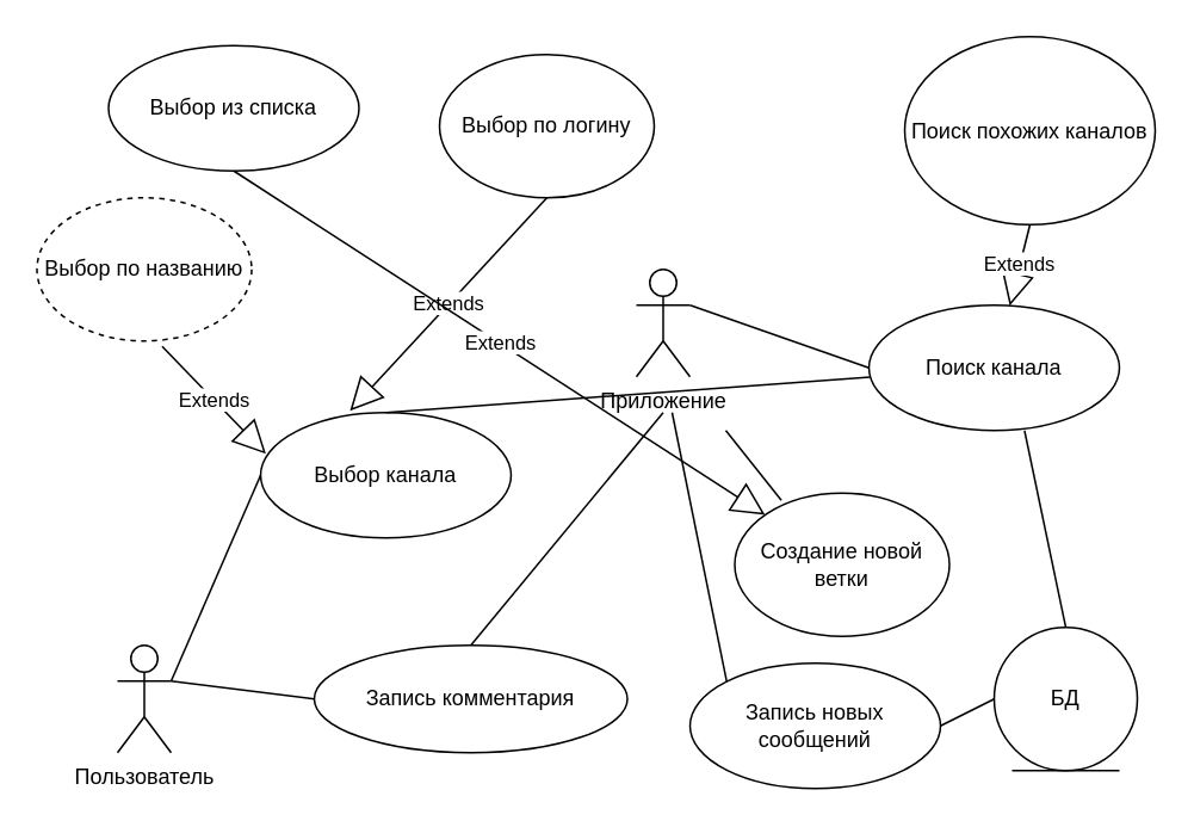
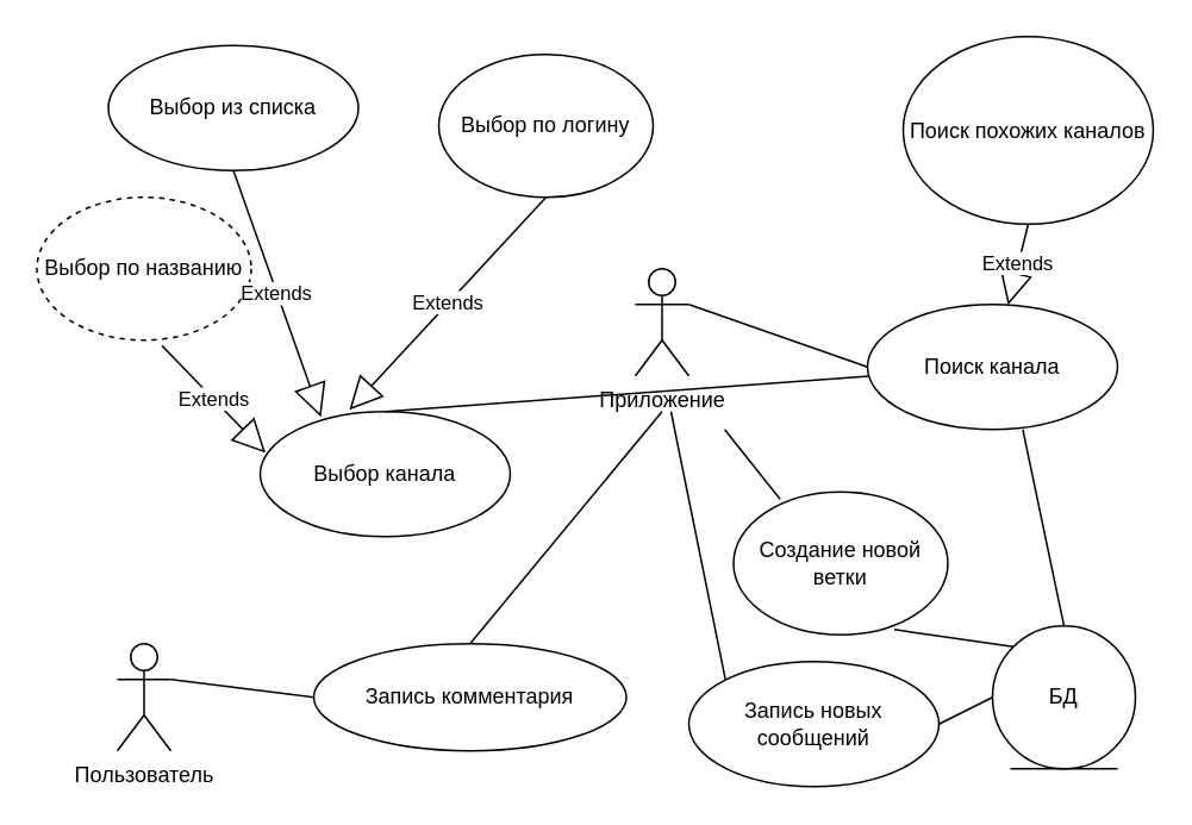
  <mxCell id="0" />
  <mxCell id="1" parent="0" />
  <mxCell id="2" value="Пользователь" style="shape=umlActor;verticalLabelPosition=bottom;labelBackgroundColor=#ffffff;verticalAlign=top;html=1;outlineConnect=0;" vertex="1" parent="1"><mxGeometry x="65" y="360" width="30" height="60" as="geometry" /></mxCell>
  <mxCell id="3" value="Приложение" style="shape=umlActor;verticalLabelPosition=bottom;labelBackgroundColor=#ffffff;verticalAlign=top;html=1;outlineConnect=0;" vertex="1" parent="1"><mxGeometry x="355" y="150" width="30" height="60" as="geometry" /></mxCell>
  <mxCell id="4" value="БД" style="ellipse;shape=umlEntity;whiteSpace=wrap;html=1;" vertex="1" parent="1"><mxGeometry x="555" y="350" width="80" height="80" as="geometry" /></mxCell>
  <mxCell id="5" value="Выбор канала" style="ellipse;whiteSpace=wrap;html=1;" vertex="1" parent="1"><mxGeometry x="145" y="230" width="140" height="70" as="geometry" /></mxCell>
- <mxCell id="6" value="" style="endArrow=none;html=1;exitX=1;exitY=0.333;exitDx=0;exitDy=0;exitPerimeter=0;entryX=0;entryY=0.5;entryDx=0;entryDy=0;" edge="1" parent="1" source="2" target="5"><mxGeometry width="50" height="50" relative="1" as="geometry"><mxPoint x="45" y="510" as="sourcePoint" /><mxPoint x="95" y="460" as="targetPoint" /></mxGeometry></mxCell>
  <mxCell id="7" value="" style="endArrow=none;html=1;exitX=0.5;exitY=0;exitDx=0;exitDy=0;" edge="1" parent="1" source="5" target="15"><mxGeometry width="50" height="50" relative="1" as="geometry"><mxPoint x="265" y="220" as="sourcePoint" /><mxPoint x="315" y="170" as="targetPoint" /></mxGeometry></mxCell>
  <mxCell id="8" value="Выбор по названию" style="ellipse;whiteSpace=wrap;html=1;dashed=1;" vertex="1" parent="1"><mxGeometry x="20" y="110" width="120" height="80" as="geometry" /></mxCell>
  <mxCell id="9" value="Выбор по логину" style="ellipse;whiteSpace=wrap;html=1;" vertex="1" parent="1"><mxGeometry x="245" y="30" width="120" height="80" as="geometry" /></mxCell>
  <mxCell id="10" value="Extends" style="endArrow=block;endSize=16;endFill=0;html=1;exitX=0.583;exitY=1.038;exitDx=0;exitDy=0;exitPerimeter=0;entryX=0.021;entryY=0.329;entryDx=0;entryDy=0;entryPerimeter=0;" edge="1" parent="1" source="8" target="5"><mxGeometry width="160" relative="1" as="geometry"><mxPoint x="15" y="230" as="sourcePoint" /><mxPoint x="175" y="230" as="targetPoint" /></mxGeometry></mxCell>
  <mxCell id="11" value="Extends" style="endArrow=block;endSize=16;endFill=0;html=1;exitX=0.5;exitY=1;exitDx=0;exitDy=0;entryX=0.357;entryY=-0.014;entryDx=0;entryDy=0;entryPerimeter=0;" edge="1" parent="1" source="9" target="5"><mxGeometry width="160" relative="1" as="geometry"><mxPoint x="125.96" y="180.04" as="sourcePoint" /><mxPoint x="183.94" y="240.03" as="targetPoint" /></mxGeometry></mxCell>
  <mxCell id="12" value="Запись комментария" style="ellipse;whiteSpace=wrap;html=1;" vertex="1" parent="1"><mxGeometry x="175" y="360" width="175" height="60" as="geometry" /></mxCell>
  <mxCell id="13" value="" style="endArrow=none;html=1;exitX=1;exitY=0.333;exitDx=0;exitDy=0;exitPerimeter=0;entryX=0;entryY=0.5;entryDx=0;entryDy=0;" edge="1" parent="1" source="2" target="12"><mxGeometry width="50" height="50" relative="1" as="geometry"><mxPoint x="125" y="420" as="sourcePoint" /><mxPoint x="175" y="370" as="targetPoint" /></mxGeometry></mxCell>
  <mxCell id="14" value="" style="endArrow=none;html=1;exitX=0.5;exitY=0;exitDx=0;exitDy=0;" edge="1" parent="1" source="12"><mxGeometry width="50" height="50" relative="1" as="geometry"><mxPoint x="315" y="370" as="sourcePoint" /><mxPoint x="370" y="230" as="targetPoint" /></mxGeometry></mxCell>
  <mxCell id="15" value="Поиск канала" style="ellipse;whiteSpace=wrap;html=1;" vertex="1" parent="1"><mxGeometry x="485" y="170" width="140" height="70" as="geometry" /></mxCell>
  <mxCell id="16" value="" style="endArrow=none;html=1;exitX=1;exitY=0.333;exitDx=0;exitDy=0;exitPerimeter=0;entryX=0;entryY=0.5;entryDx=0;entryDy=0;" edge="1" parent="1" source="3" target="15"><mxGeometry width="50" height="50" relative="1" as="geometry"><mxPoint x="415" y="180" as="sourcePoint" /><mxPoint x="465" y="130" as="targetPoint" /></mxGeometry></mxCell>
  <mxCell id="17" value="" style="endArrow=none;html=1;entryX=0.621;entryY=1;entryDx=0;entryDy=0;entryPerimeter=0;exitX=0.5;exitY=0;exitDx=0;exitDy=0;" edge="1" parent="1" source="4" target="15"><mxGeometry width="50" height="50" relative="1" as="geometry"><mxPoint x="565" y="330" as="sourcePoint" /><mxPoint x="615" y="280" as="targetPoint" /></mxGeometry></mxCell>
  <mxCell id="18" value="Выбор из списка" style="ellipse;whiteSpace=wrap;html=1;" vertex="1" parent="1"><mxGeometry x="60" y="25" width="140" height="70" as="geometry" /></mxCell>
- <mxCell id="19" value="Extends" style="endArrow=block;endSize=16;endFill=0;html=1;exitX=0.5;exitY=1;exitDx=0;exitDy=0;" edge="1" parent="1" source="18" target="20"><mxGeometry width="160" relative="1" as="geometry"><mxPoint x="146.96" y="110.04" as="sourcePoint" /><mxPoint x="204.94" y="170.03" as="targetPoint" /></mxGeometry></mxCell>
+ <mxCell id="19" value="Extends" style="endArrow=block;endSize=16;endFill=0;html=1;exitX=0.5;exitY=1;exitDx=0;exitDy=0;entryX=0.243;entryY=0.043;entryDx=0;entryDy=0;entryPerimeter=0;" edge="1" parent="1" source="18" target="5"><mxGeometry width="160" relative="1" as="geometry"><mxPoint x="146.96" y="110.04" as="sourcePoint" /><mxPoint x="204.94" y="170.03" as="targetPoint" /></mxGeometry></mxCell>
  <mxCell id="20" value="Создание новой ветки" style="ellipse;whiteSpace=wrap;html=1;" vertex="1" parent="1"><mxGeometry x="410" y="275" width="120" height="80" as="geometry" /></mxCell>
  <mxCell id="21" value="" style="endArrow=none;html=1;exitX=0.217;exitY=0.05;exitDx=0;exitDy=0;exitPerimeter=0;" edge="1" parent="1" source="20"><mxGeometry width="50" height="50" relative="1" as="geometry"><mxPoint x="385" y="270" as="sourcePoint" /><mxPoint x="405" y="240" as="targetPoint" /></mxGeometry></mxCell>
+ <mxCell id="22" value="" style="endArrow=none;html=1;exitX=0.75;exitY=0.963;exitDx=0;exitDy=0;exitPerimeter=0;entryX=0;entryY=0;entryDx=0;entryDy=0;" edge="1" parent="1" source="20" target="4"><mxGeometry width="50" height="50" relative="1" as="geometry"><mxPoint x="485" y="385" as="sourcePoint" /><mxPoint x="535" y="335" as="targetPoint" /></mxGeometry></mxCell>
  <mxCell id="23" value="Поиск похожих каналов" style="ellipse;whiteSpace=wrap;html=1;" vertex="1" parent="1"><mxGeometry x="505" y="20" width="140" height="105" as="geometry" /></mxCell>
  <mxCell id="24" value="Extends" style="endArrow=block;endSize=16;endFill=0;html=1;exitX=0.5;exitY=1;exitDx=0;exitDy=0;" edge="1" parent="1" source="23" target="15"><mxGeometry width="160" relative="1" as="geometry"><mxPoint x="465" y="140" as="sourcePoint" /><mxPoint x="625" y="140" as="targetPoint" /></mxGeometry></mxCell>
  <mxCell id="25" value="Запись новых сообщений" style="ellipse;whiteSpace=wrap;html=1;" vertex="1" parent="1"><mxGeometry x="385" y="370" width="140" height="70" as="geometry" /></mxCell>
  <mxCell id="26" value="" style="endArrow=none;html=1;exitX=0;exitY=0;exitDx=0;exitDy=0;" edge="1" parent="1" source="25"><mxGeometry width="50" height="50" relative="1" as="geometry"><mxPoint x="345" y="350" as="sourcePoint" /><mxPoint x="375" y="230" as="targetPoint" /></mxGeometry></mxCell>
  <mxCell id="27" value="" style="endArrow=none;html=1;exitX=1;exitY=0.5;exitDx=0;exitDy=0;entryX=0;entryY=0.5;entryDx=0;entryDy=0;" edge="1" parent="1" source="25" target="4"><mxGeometry width="50" height="50" relative="1" as="geometry"><mxPoint x="555" y="490" as="sourcePoint" /><mxPoint x="605" y="440" as="targetPoint" /></mxGeometry></mxCell>
